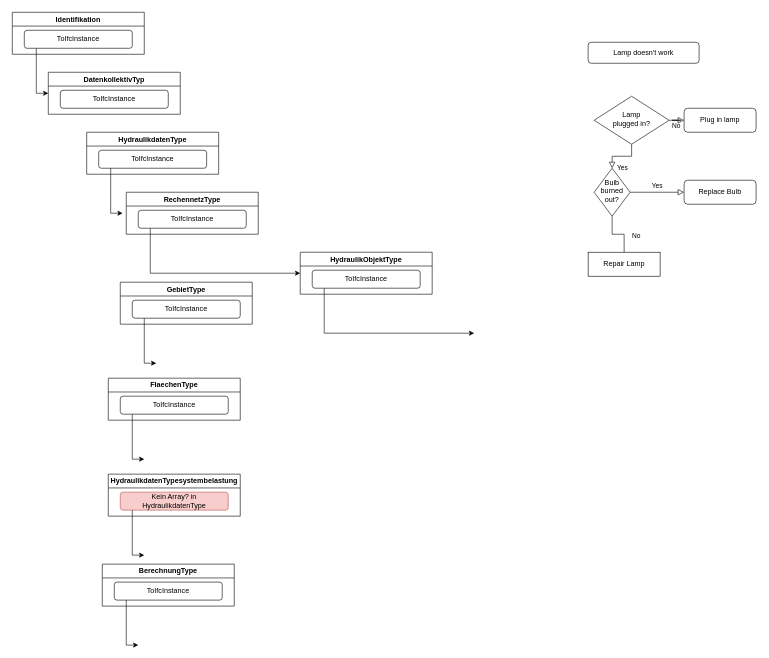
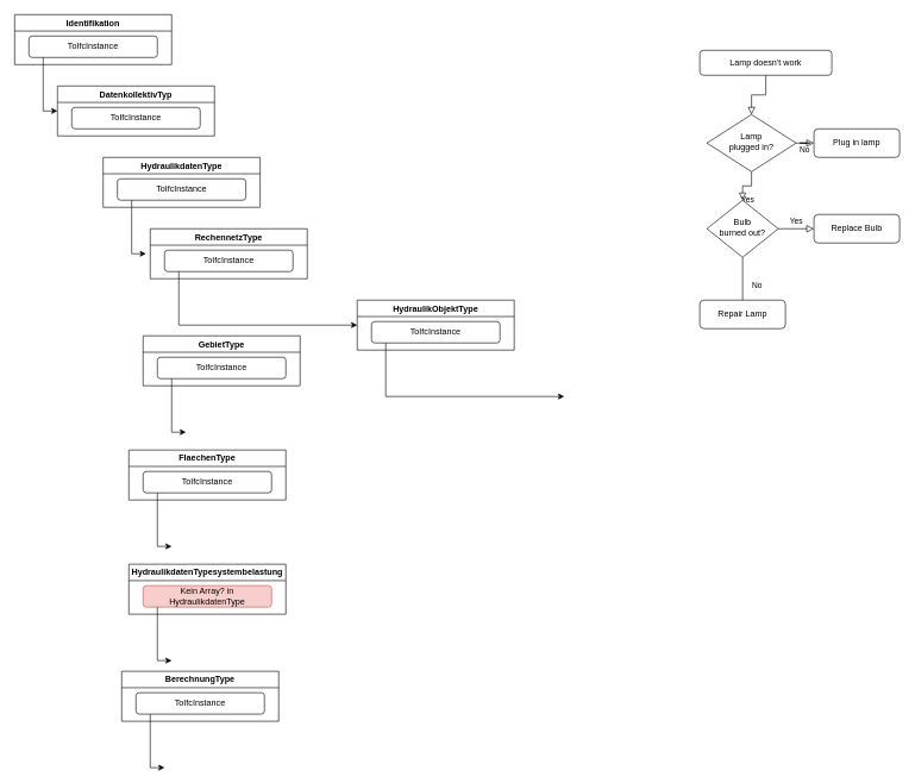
  <mxCell id="0" />
  <mxCell id="1" parent="0" />
+ <mxCell id="2" value="" style="rounded=0;html=1;jettySize=auto;orthogonalLoop=1;fontSize=11;endArrow=block;endFill=0;endSize=8;strokeWidth=1;shadow=0;labelBackgroundColor=none;edgeStyle=orthogonalEdgeStyle;" parent="1" source="3" target="6" edge="1"><mxGeometry relative="1" as="geometry" /></mxCell>
  <mxCell id="3" value="Lamp doesn't work" style="rounded=1;whiteSpace=wrap;html=1;fontSize=12;glass=0;strokeWidth=1;shadow=0;" parent="1" vertex="1"><mxGeometry x="980" y="70" width="185" height="35" as="geometry" /></mxCell>
  <mxCell id="4" value="Yes" style="rounded=0;html=1;jettySize=auto;orthogonalLoop=1;fontSize=11;endArrow=block;endFill=0;endSize=8;strokeWidth=1;shadow=0;labelBackgroundColor=none;edgeStyle=orthogonalEdgeStyle;" parent="1" source="6" target="10" edge="1"><mxGeometry y="20" relative="1" as="geometry"><mxPoint as="offset" /></mxGeometry></mxCell>
  <mxCell id="5" value="No" style="edgeStyle=orthogonalEdgeStyle;rounded=0;html=1;jettySize=auto;orthogonalLoop=1;fontSize=11;endArrow=block;endFill=0;endSize=8;strokeWidth=1;shadow=0;labelBackgroundColor=none;" parent="1" source="6" target="7" edge="1"><mxGeometry y="10" relative="1" as="geometry"><mxPoint as="offset" /></mxGeometry></mxCell>
  <mxCell id="6" value="Lamp&lt;br&gt;plugged in?" style="rhombus;whiteSpace=wrap;html=1;shadow=0;fontFamily=Helvetica;fontSize=12;align=center;strokeWidth=1;spacing=6;spacingTop=-4;" parent="1" vertex="1"><mxGeometry x="990" y="160" width="125" height="80" as="geometry" /></mxCell>
  <mxCell id="7" value="Plug in lamp" style="rounded=1;whiteSpace=wrap;html=1;fontSize=12;glass=0;strokeWidth=1;shadow=0;" parent="1" vertex="1"><mxGeometry x="1140" y="180" width="120" height="40" as="geometry" /></mxCell>
  <mxCell id="8" value="No" style="rounded=0;html=1;jettySize=auto;orthogonalLoop=1;fontSize=11;endArrow=none;endFill=0;endSize=8;strokeWidth=1;shadow=0;labelBackgroundColor=none;edgeStyle=orthogonalEdgeStyle;" parent="1" source="10" target="11" edge="1"><mxGeometry x="0.333" y="20" relative="1" as="geometry"><mxPoint as="offset" /></mxGeometry></mxCell>
  <mxCell id="9" value="Yes" style="edgeStyle=orthogonalEdgeStyle;rounded=0;html=1;jettySize=auto;orthogonalLoop=1;fontSize=11;endArrow=block;endFill=0;endSize=8;strokeWidth=1;shadow=0;labelBackgroundColor=none;" parent="1" source="10" target="12" edge="1"><mxGeometry y="10" relative="1" as="geometry"><mxPoint as="offset" /></mxGeometry></mxCell>
- <mxCell id="10" value="Bulb&lt;br&gt;burned out?" style="rhombus;whiteSpace=wrap;html=1;shadow=0;fontFamily=Helvetica;fontSize=12;align=center;strokeWidth=1;spacing=6;spacingTop=-4;" parent="1" vertex="1"><mxGeometry x="990" y="280" width="60" height="80" as="geometry" /></mxCell>
- <mxCell id="11" value="Repair Lamp" style="whiteSpace=wrap;html=1;fontSize=12;glass=0;strokeWidth=1;shadow=0;rounded=0;" parent="1" vertex="1"><mxGeometry x="980" y="420" width="120" height="40" as="geometry" /></mxCell>
+ <mxCell id="10" value="Bulb&lt;br&gt;burned out?" style="rhombus;whiteSpace=wrap;html=1;shadow=0;fontFamily=Helvetica;fontSize=12;align=center;strokeWidth=1;spacing=6;spacingTop=-4;" parent="1" vertex="1"><mxGeometry x="990" y="280" width="100" height="80" as="geometry" /></mxCell>
+ <mxCell id="11" value="Repair Lamp" style="rounded=1;whiteSpace=wrap;html=1;fontSize=12;glass=0;strokeWidth=1;shadow=0;" parent="1" vertex="1"><mxGeometry x="980" y="420" width="120" height="40" as="geometry" /></mxCell>
  <mxCell id="12" value="Replace Bulb" style="rounded=1;whiteSpace=wrap;html=1;fontSize=12;glass=0;strokeWidth=1;shadow=0;" parent="1" vertex="1"><mxGeometry x="1140" y="300" width="120" height="40" as="geometry" /></mxCell>
  <mxCell id="13" value="Identifikation" style="swimlane;whiteSpace=wrap;html=1;" vertex="1" parent="1"><mxGeometry x="20" y="20" width="220" height="70" as="geometry" /></mxCell>
  <mxCell id="14" value="ToIfcInstance" style="rounded=1;whiteSpace=wrap;html=1;fontSize=12;glass=0;strokeWidth=1;shadow=0;" vertex="1" parent="13"><mxGeometry x="20" y="30" width="180" height="30" as="geometry" /></mxCell>
  <mxCell id="15" value="DatenkollektivTyp" style="swimlane;whiteSpace=wrap;html=1;" vertex="1" parent="1"><mxGeometry x="80" y="120" width="220" height="70" as="geometry" /></mxCell>
  <mxCell id="16" value="ToIfcInstance" style="rounded=1;whiteSpace=wrap;html=1;fontSize=12;glass=0;strokeWidth=1;shadow=0;" vertex="1" parent="15"><mxGeometry x="20" y="30" width="180" height="30" as="geometry" /></mxCell>
  <mxCell id="17" value="" style="endArrow=classic;html=1;rounded=0;entryX=0;entryY=0.5;entryDx=0;entryDy=0;edgeStyle=orthogonalEdgeStyle;" edge="1" parent="1" target="15"><mxGeometry width="50" height="50" relative="1" as="geometry"><mxPoint x="60" y="80" as="sourcePoint" /><mxPoint x="390" y="100" as="targetPoint" /><Array as="points"><mxPoint x="60" y="155" /></Array></mxGeometry></mxCell>
  <mxCell id="18" value="HydraulikdatenType" style="swimlane;whiteSpace=wrap;html=1;" vertex="1" parent="1"><mxGeometry x="144" y="220" width="220" height="70" as="geometry" /></mxCell>
  <mxCell id="19" value="ToIfcInstance" style="rounded=1;whiteSpace=wrap;html=1;fontSize=12;glass=0;strokeWidth=1;shadow=0;" vertex="1" parent="18"><mxGeometry x="20" y="30" width="180" height="30" as="geometry" /></mxCell>
  <mxCell id="20" value="" style="endArrow=classic;html=1;rounded=0;entryX=0;entryY=0.5;entryDx=0;entryDy=0;edgeStyle=orthogonalEdgeStyle;" edge="1" parent="1"><mxGeometry width="50" height="50" relative="1" as="geometry"><mxPoint x="184" y="280" as="sourcePoint" /><mxPoint x="204" y="355" as="targetPoint" /><Array as="points"><mxPoint x="184" y="355" /></Array></mxGeometry></mxCell>
  <mxCell id="21" value="RechennetzType" style="swimlane;whiteSpace=wrap;html=1;" vertex="1" parent="1"><mxGeometry x="210" y="320" width="220" height="70" as="geometry" /></mxCell>
  <mxCell id="22" value="ToIfcInstance" style="rounded=1;whiteSpace=wrap;html=1;fontSize=12;glass=0;strokeWidth=1;shadow=0;" vertex="1" parent="21"><mxGeometry x="20" y="30" width="180" height="30" as="geometry" /></mxCell>
  <mxCell id="23" value="" style="endArrow=classic;html=1;rounded=0;edgeStyle=orthogonalEdgeStyle;" edge="1" parent="1"><mxGeometry width="50" height="50" relative="1" as="geometry"><mxPoint x="250" y="380" as="sourcePoint" /><mxPoint x="500" y="455" as="targetPoint" /><Array as="points"><mxPoint x="250" y="455" /></Array></mxGeometry></mxCell>
  <mxCell id="24" value="GebietType" style="swimlane;whiteSpace=wrap;html=1;" vertex="1" parent="1"><mxGeometry x="200" y="470" width="220" height="70" as="geometry" /></mxCell>
  <mxCell id="25" value="ToIfcInstance" style="rounded=1;whiteSpace=wrap;html=1;fontSize=12;glass=0;strokeWidth=1;shadow=0;" vertex="1" parent="24"><mxGeometry x="20" y="30" width="180" height="30" as="geometry" /></mxCell>
  <mxCell id="26" value="" style="endArrow=classic;html=1;rounded=0;entryX=0;entryY=0.5;entryDx=0;entryDy=0;edgeStyle=orthogonalEdgeStyle;" edge="1" parent="1"><mxGeometry width="50" height="50" relative="1" as="geometry"><mxPoint x="240" y="530" as="sourcePoint" /><mxPoint x="260" y="605" as="targetPoint" /><Array as="points"><mxPoint x="240" y="605" /></Array></mxGeometry></mxCell>
  <mxCell id="27" value="FlaechenType" style="swimlane;whiteSpace=wrap;html=1;" vertex="1" parent="1"><mxGeometry x="180" y="630" width="220" height="70" as="geometry" /></mxCell>
  <mxCell id="28" value="ToIfcInstance" style="rounded=1;whiteSpace=wrap;html=1;fontSize=12;glass=0;strokeWidth=1;shadow=0;" vertex="1" parent="27"><mxGeometry x="20" y="30" width="180" height="30" as="geometry" /></mxCell>
  <mxCell id="29" value="" style="endArrow=classic;html=1;rounded=0;entryX=0;entryY=0.5;entryDx=0;entryDy=0;edgeStyle=orthogonalEdgeStyle;" edge="1" parent="1"><mxGeometry width="50" height="50" relative="1" as="geometry"><mxPoint x="220" y="690" as="sourcePoint" /><mxPoint x="240" y="765" as="targetPoint" /><Array as="points"><mxPoint x="220" y="765" /></Array></mxGeometry></mxCell>
  <mxCell id="30" value="HydraulikdatenTypesystembelastung" style="swimlane;whiteSpace=wrap;html=1;" vertex="1" parent="1"><mxGeometry x="180" y="790" width="220" height="70" as="geometry" /></mxCell>
  <mxCell id="31" value="Kein Array? in HydraulikdatenType" style="rounded=1;whiteSpace=wrap;html=1;fontSize=12;glass=0;strokeWidth=1;shadow=0;fillColor=#f8cecc;strokeColor=#b85450;" vertex="1" parent="30"><mxGeometry x="20" y="30" width="180" height="30" as="geometry" /></mxCell>
  <mxCell id="32" value="" style="endArrow=classic;html=1;rounded=0;entryX=0;entryY=0.5;entryDx=0;entryDy=0;edgeStyle=orthogonalEdgeStyle;" edge="1" parent="1"><mxGeometry width="50" height="50" relative="1" as="geometry"><mxPoint x="220" y="850" as="sourcePoint" /><mxPoint x="240" y="925" as="targetPoint" /><Array as="points"><mxPoint x="220" y="925" /></Array></mxGeometry></mxCell>
  <mxCell id="33" value="BerechnungType" style="swimlane;whiteSpace=wrap;html=1;" vertex="1" parent="1"><mxGeometry x="170" y="940" width="220" height="70" as="geometry" /></mxCell>
  <mxCell id="34" value="ToIfcInstance" style="rounded=1;whiteSpace=wrap;html=1;fontSize=12;glass=0;strokeWidth=1;shadow=0;" vertex="1" parent="33"><mxGeometry x="20" y="30" width="180" height="30" as="geometry" /></mxCell>
  <mxCell id="35" value="" style="endArrow=classic;html=1;rounded=0;entryX=0;entryY=0.5;entryDx=0;entryDy=0;edgeStyle=orthogonalEdgeStyle;" edge="1" parent="1"><mxGeometry width="50" height="50" relative="1" as="geometry"><mxPoint x="210" y="1000" as="sourcePoint" /><mxPoint x="230" y="1075" as="targetPoint" /><Array as="points"><mxPoint x="210" y="1075" /></Array></mxGeometry></mxCell>
  <mxCell id="36" value="HydraulikObjektType" style="swimlane;whiteSpace=wrap;html=1;" vertex="1" parent="1"><mxGeometry x="500" y="420" width="220" height="70" as="geometry" /></mxCell>
  <mxCell id="37" value="ToIfcInstance" style="rounded=1;whiteSpace=wrap;html=1;fontSize=12;glass=0;strokeWidth=1;shadow=0;" vertex="1" parent="36"><mxGeometry x="20" y="30" width="180" height="30" as="geometry" /></mxCell>
  <mxCell id="38" value="" style="endArrow=classic;html=1;rounded=0;edgeStyle=orthogonalEdgeStyle;" edge="1" parent="1"><mxGeometry width="50" height="50" relative="1" as="geometry"><mxPoint x="540" y="480" as="sourcePoint" /><mxPoint x="790" y="555" as="targetPoint" /><Array as="points"><mxPoint x="540" y="555" /></Array></mxGeometry></mxCell>
